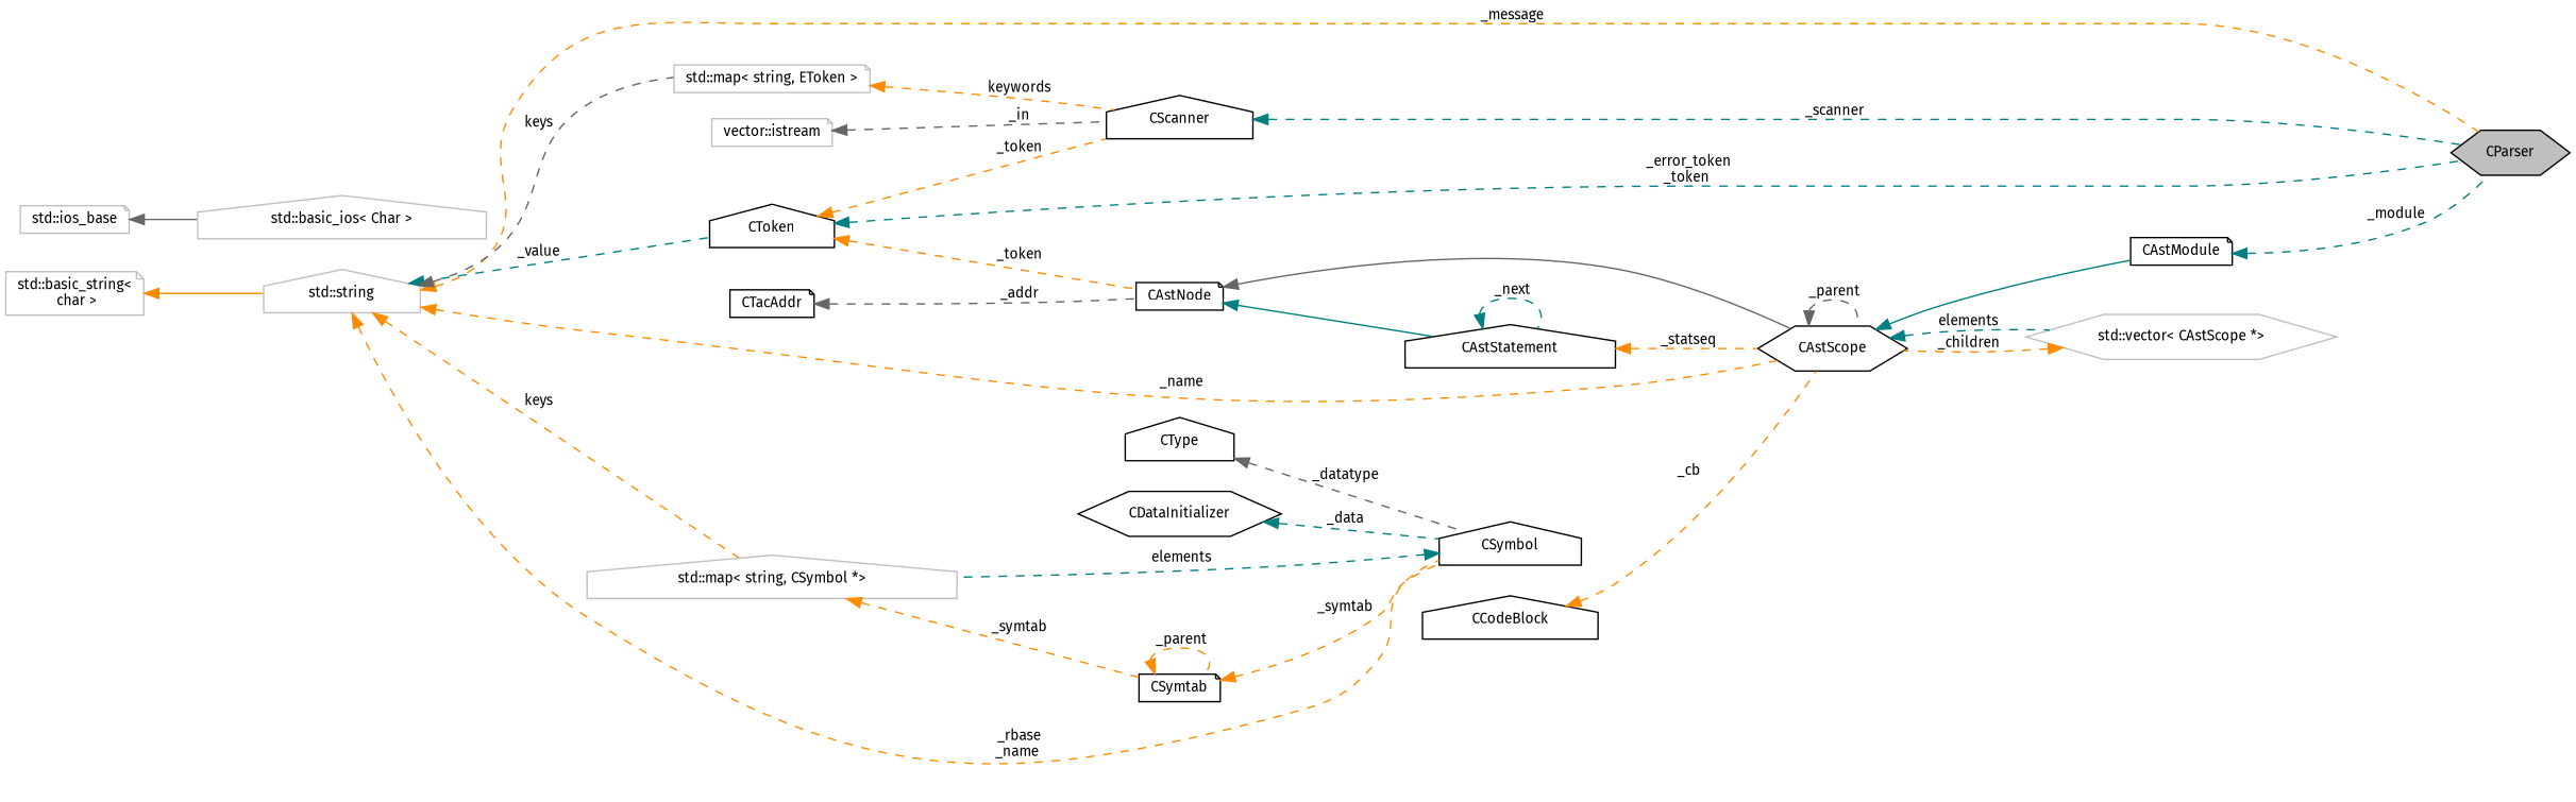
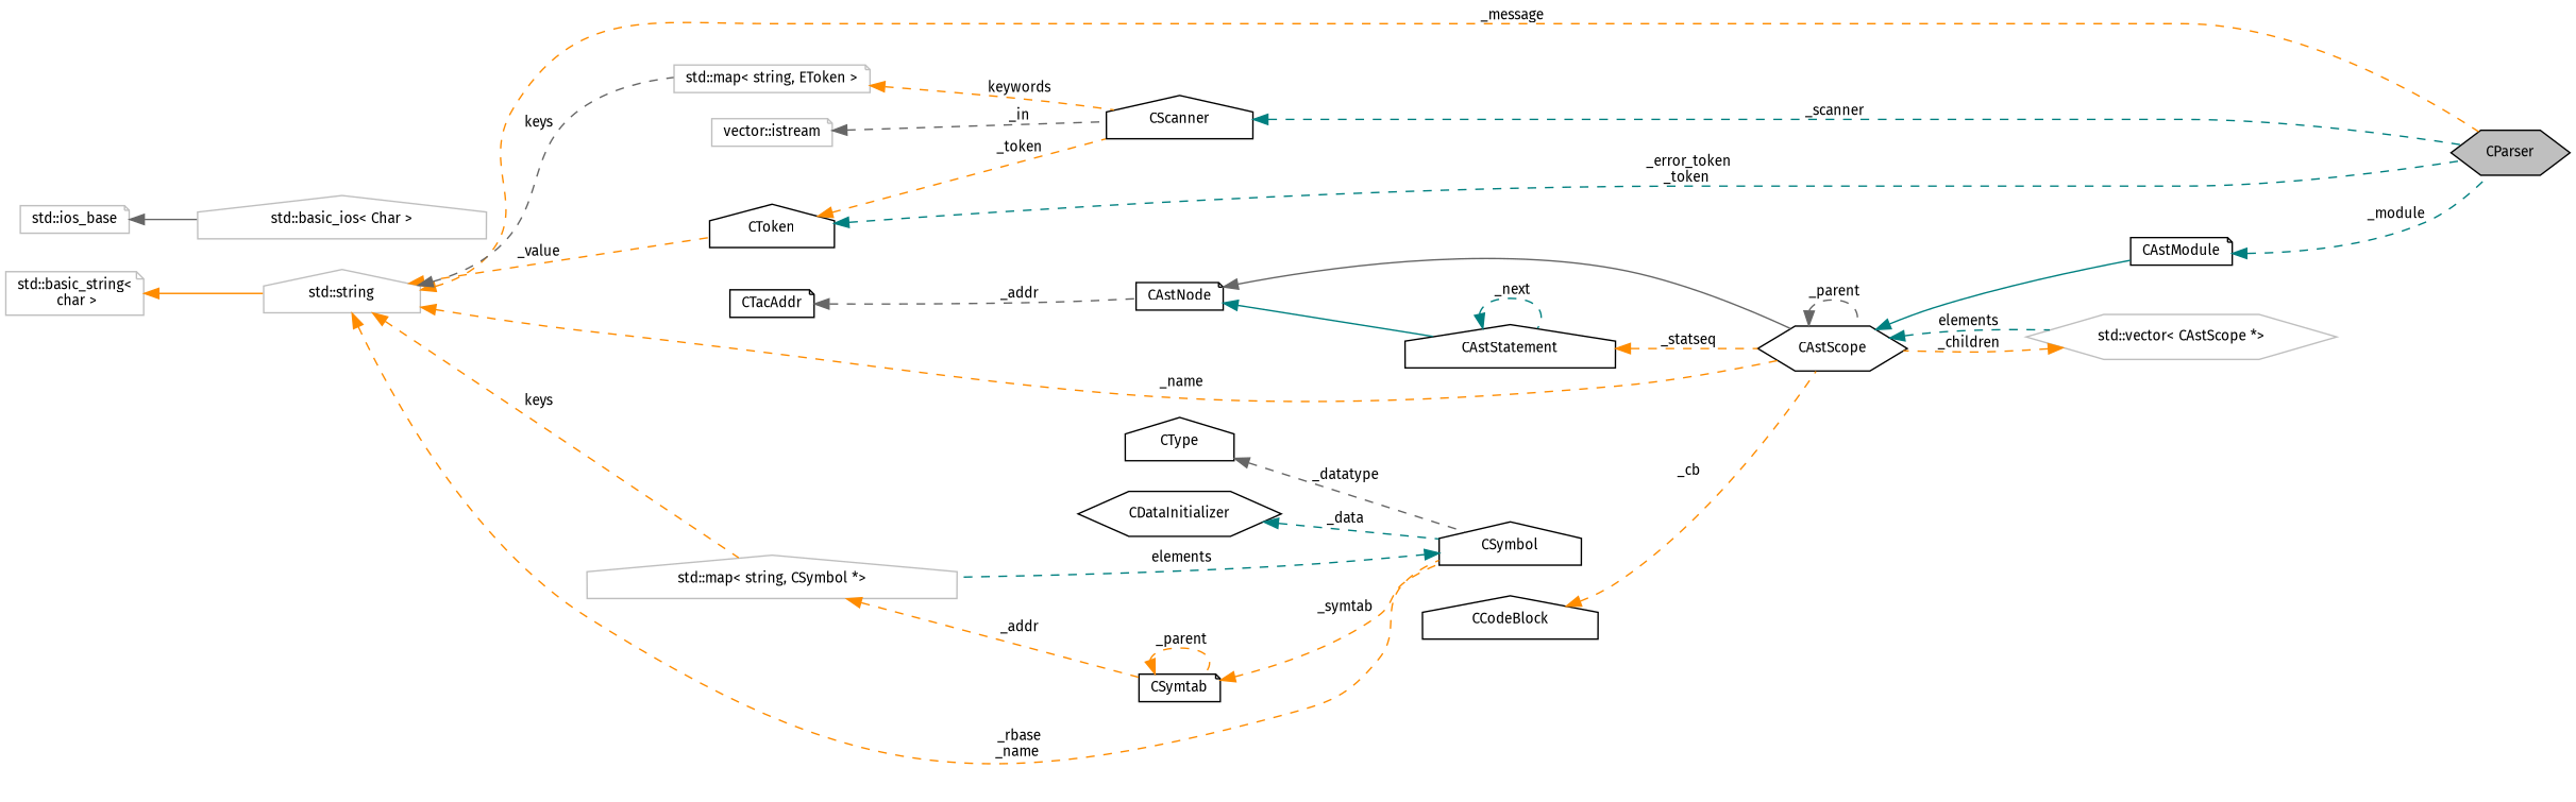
  digraph {
    fontname="Fira Sans"
    rankdir=LR
    node [color=black fillcolor=white fontname="Fira Sans" fontsize=10 shape=house style=filled]
    edge [color=darkorange dir=back fontname="Fira Sans" fontsize=10 labelfontname=Helvetica labelfontsize=10 style=dashed]
    n1 [fillcolor=grey75 fontcolor=black height=0.2 label=CParser shape=hexagon width=0.4]
    n2 [height=0.2 label=CScanner width=0.4]
    n3 [height=0.2 label=CToken width=0.4]
    n4 [height=0.2 label=CAstNode shape=note width=0.4]
    n5 [height=0.2 label=CAstScope shape=hexagon width=0.4]
    n6 [height=0.2 label=CAstStatement width=0.4]
    n7 [color=grey75 height=0.2 label="std::string" width=0.4]
    n8 [color=grey75 height=0.2 label="std::map\< string, EToken \>" shape=note width=0.4]
    n9 [color=grey75 height=0.2 label="std::map\< string, CSymbol *\>" width=0.4]
    n10 [height=0.2 label=CSymbol width=0.4]
    n11 [height=0.2 label=CAstModule shape=note width=0.4]
    n12 [color=grey75 height=0.2 label="std::vector\< CAstScope *\>" shape=hexagon width=0.4]
    n13 [height=0.2 label=CSymtab shape=note width=0.4]
    n14 [color=grey75 height=0.2 label="std::basic_string\<\l char \>" shape=note width=0.4]
    n15 [color=grey75 height=0.2 label="vector::istream" shape=note width=0.4]
    n16 [color=grey75 height=0.2 label="std::basic_ios\< Char \>" width=0.4]
    n17 [color=grey75 height=0.2 label="std::ios_base" shape=note width=0.4]
    n18 [height=0.2 label=CTacAddr shape=note width=0.4]
    n19 [height=0.2 label=CType width=0.4]
    n20 [height=0.2 label=CDataInitializer shape=hexagon width=0.4]
    n21 [height=0.2 label=CCodeBlock width=0.4]
    n2 -> n1 [color=teal label=" _scanner"]
    n3 -> n1 [color=teal label=" _error_token\n_token"]
    n3 -> n2 [label=" _token"]
-   n3 -> n4 [label=" _token"]
    n4 -> n5 [color=gray40 style=solid]
    n4 -> n6 [color=teal style=solid]
    n5 -> n5 [color=gray40 label=" _parent"]
    n5 -> n11 [color=teal style=solid]
    n5 -> n12 [color=teal label=" elements"]
    n6 -> n5 [label=" _statseq"]
    n6 -> n6 [color=teal label=" _next"]
    n7 -> n1 [label=" _message"]
-   n7 -> n3 [color=teal label=" _value"]
+   n7 -> n3 [label=" _value"]
    n7 -> n5 [label=" _name"]
    n7 -> n8 [color=gray40 label=" keys"]
    n7 -> n9 [label=" keys"]
    n7 -> n10 [label=" _rbase\n_name"]
    n8 -> n2 [label=" keywords"]
-   n9 -> n13 [label=" _symtab"]
+   n9 -> n13 [label=" _addr"]
    n10 -> n9 [color=teal label=" elements"]
    n11 -> n1 [color=teal label=" _module"]
    n12 -> n5 [label=" _children"]
    n13 -> n10 [label=" _symtab"]
    n13 -> n13 [label=" _parent"]
    n14 -> n7 [style=solid]
    n15 -> n2 [color=gray40 label=" _in"]
    n17 -> n16 [color=gray40 style=solid]
    n18 -> n4 [color=gray40 label=" _addr"]
    n19 -> n10 [color=gray40 label=" _datatype"]
    n20 -> n10 [color=teal label=" _data"]
    n21 -> n5 [label=" _cb"]
  }
